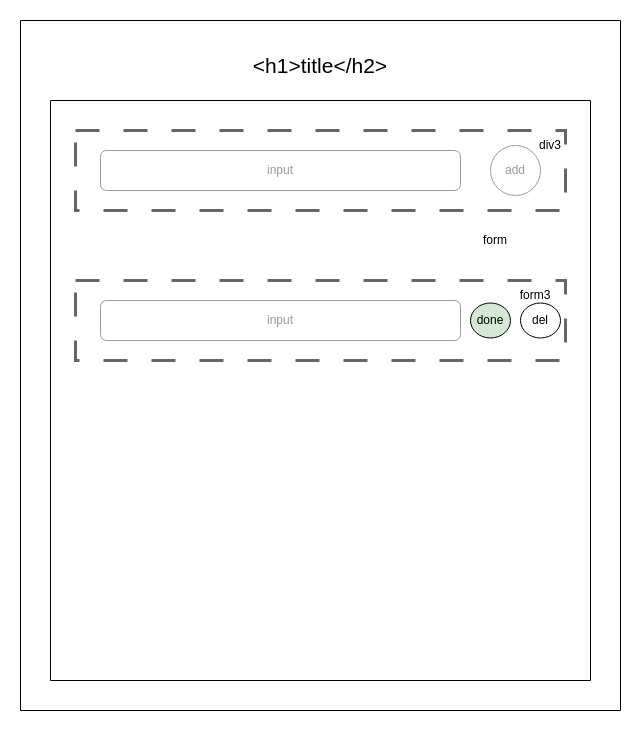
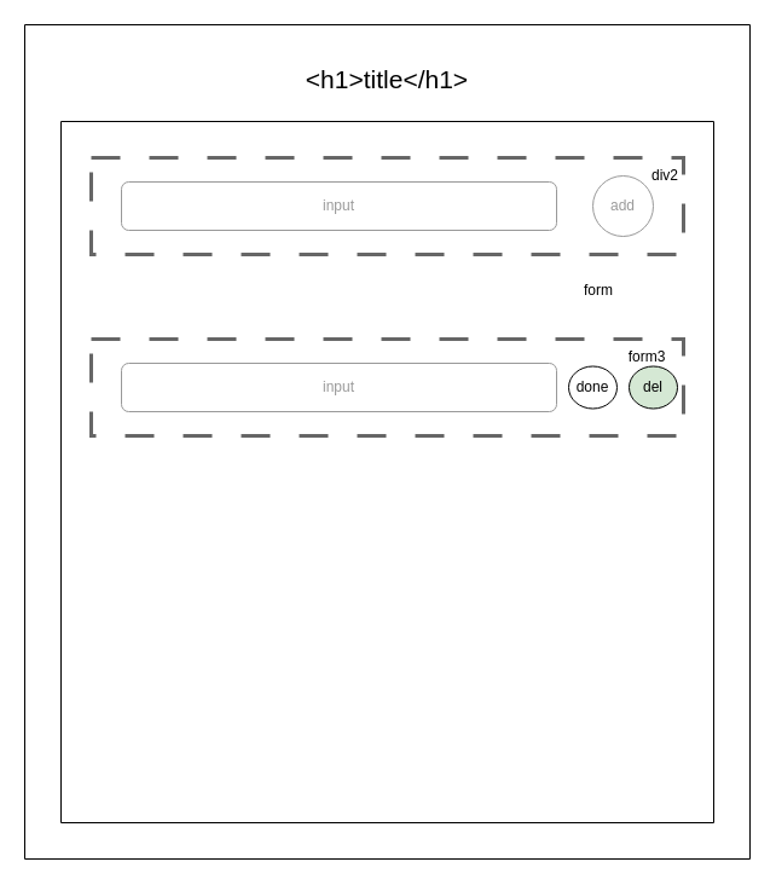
  <mxCell id="0" />
  <mxCell id="1" parent="0" />
  <mxCell id="2" value="" style="verticalLabelPosition=bottom;verticalAlign=top;html=1;shape=mxgraph.basic.rect;fillColor2=none;strokeWidth=1;size=20;indent=5;" vertex="1" parent="1"><mxGeometry x="20" y="20" width="600" height="690" as="geometry" /></mxCell>
- <mxCell id="3" value="&amp;lt;h1&amp;gt;title&amp;lt;/h2&amp;gt;" style="text;html=1;strokeColor=none;fillColor=none;align=center;verticalAlign=middle;whiteSpace=wrap;rounded=0;fontSize=21;" vertex="1" parent="1"><mxGeometry x="230" y="50" width="180" height="30" as="geometry" /></mxCell>
+ <mxCell id="3" value="&amp;lt;h1&amp;gt;title&amp;lt;/h1&amp;gt;" style="text;html=1;strokeColor=none;fillColor=none;align=center;verticalAlign=middle;whiteSpace=wrap;rounded=0;fontSize=21;" vertex="1" parent="1"><mxGeometry x="230" y="50" width="180" height="30" as="geometry" /></mxCell>
  <mxCell id="4" value="" style="verticalLabelPosition=bottom;verticalAlign=top;html=1;shape=mxgraph.basic.rect;fillColor2=none;strokeWidth=1;size=20;indent=5;" vertex="1" parent="1"><mxGeometry x="50" y="100" width="540" height="580" as="geometry" /></mxCell>
  <mxCell id="5" value="form" style="text;html=1;strokeColor=none;fillColor=none;align=center;verticalAlign=middle;whiteSpace=wrap;rounded=0;" vertex="1" parent="1"><mxGeometry x="465" y="225" width="60" height="30" as="geometry" /></mxCell>
  <mxCell id="6" value="input" style="rounded=1;whiteSpace=wrap;html=1;" vertex="1" parent="1"><mxGeometry x="100" y="150" width="360" height="40" as="geometry" /></mxCell>
  <mxCell id="7" value="add" style="ellipse;whiteSpace=wrap;html=1;" vertex="1" parent="1"><mxGeometry x="490" y="145" width="50" height="50" as="geometry" /></mxCell>
  <mxCell id="8" value="" style="rounded=0;whiteSpace=wrap;html=1;dashed=1;dashPattern=8 8;strokeWidth=3;opacity=60;" vertex="1" parent="1"><mxGeometry x="75" y="130" width="490" height="80" as="geometry" /></mxCell>
  <mxCell id="9" value="input" style="rounded=1;whiteSpace=wrap;html=1;" vertex="1" parent="1"><mxGeometry x="100" y="300" width="360" height="40" as="geometry" /></mxCell>
- <mxCell id="10" value="div3" style="text;html=1;strokeColor=none;fillColor=none;align=center;verticalAlign=middle;whiteSpace=wrap;rounded=0;" vertex="1" parent="1"><mxGeometry x="520" y="130" width="60" height="30" as="geometry" /></mxCell>
+ <mxCell id="10" value="div2" style="text;html=1;strokeColor=none;fillColor=none;align=center;verticalAlign=middle;whiteSpace=wrap;rounded=0;" vertex="1" parent="1"><mxGeometry x="520" y="130" width="60" height="30" as="geometry" /></mxCell>
  <mxCell id="11" value="" style="rounded=0;whiteSpace=wrap;html=1;dashed=1;dashPattern=8 8;strokeWidth=3;opacity=60;" vertex="1" parent="1"><mxGeometry x="75" y="280" width="490" height="80" as="geometry" /></mxCell>
- <mxCell id="12" value="done" style="ellipse;whiteSpace=wrap;html=1;fillColor=#d5e8d4;" vertex="1" parent="1"><mxGeometry x="470" y="302.5" width="40" height="35" as="geometry" /></mxCell>
- <mxCell id="13" value="del" style="ellipse;whiteSpace=wrap;html=1;" vertex="1" parent="1"><mxGeometry x="520" y="302.5" width="40" height="35" as="geometry" /></mxCell>
+ <mxCell id="12" value="done" style="ellipse;whiteSpace=wrap;html=1;" vertex="1" parent="1"><mxGeometry x="470" y="302.5" width="40" height="35" as="geometry" /></mxCell>
+ <mxCell id="13" value="del" style="ellipse;whiteSpace=wrap;html=1;fillColor=#d5e8d4;" vertex="1" parent="1"><mxGeometry x="520" y="302.5" width="40" height="35" as="geometry" /></mxCell>
  <mxCell id="14" value="form3" style="text;html=1;strokeColor=none;fillColor=none;align=center;verticalAlign=middle;whiteSpace=wrap;rounded=0;" vertex="1" parent="1"><mxGeometry x="505" y="280" width="60" height="30" as="geometry" /></mxCell>
